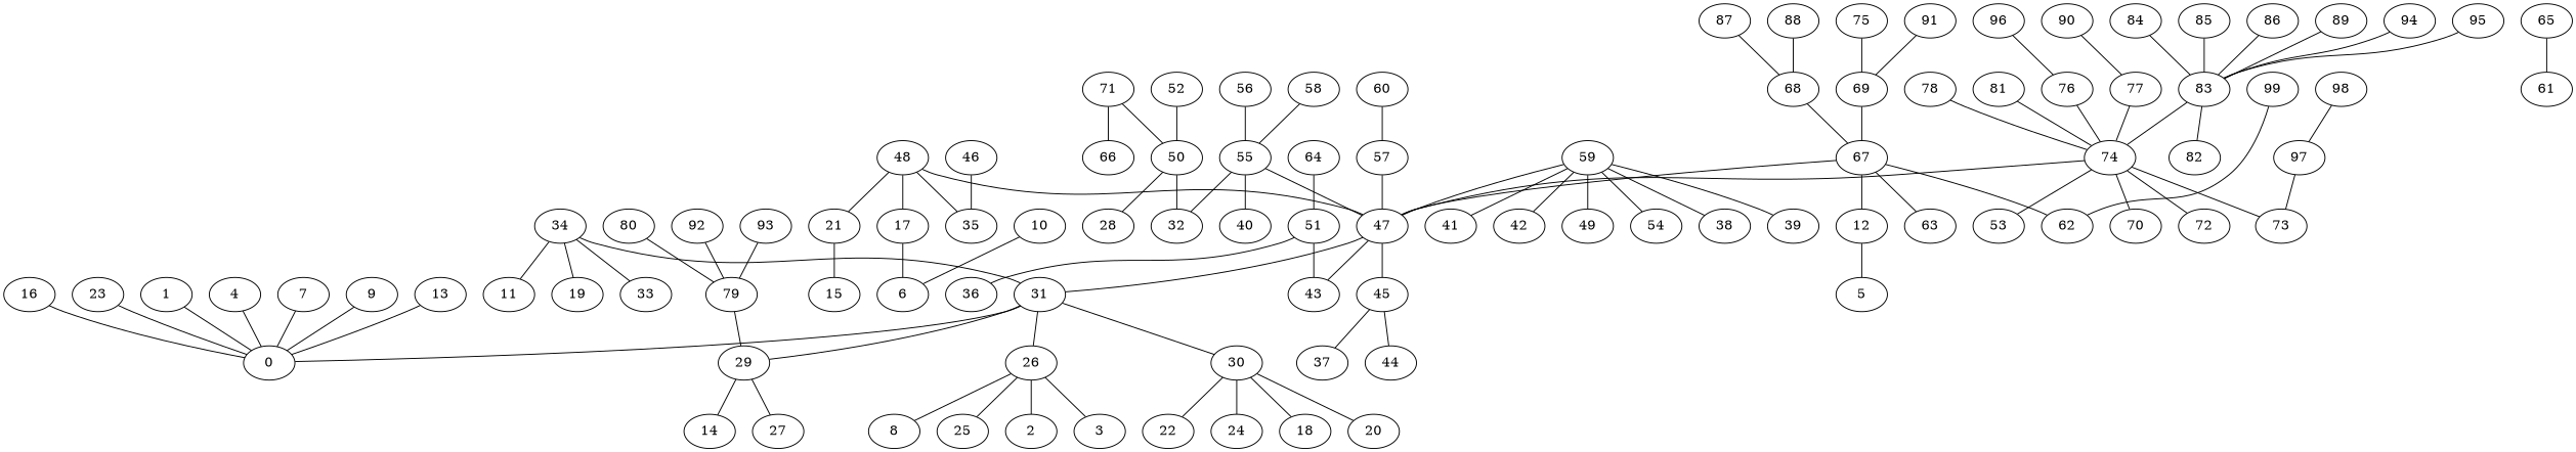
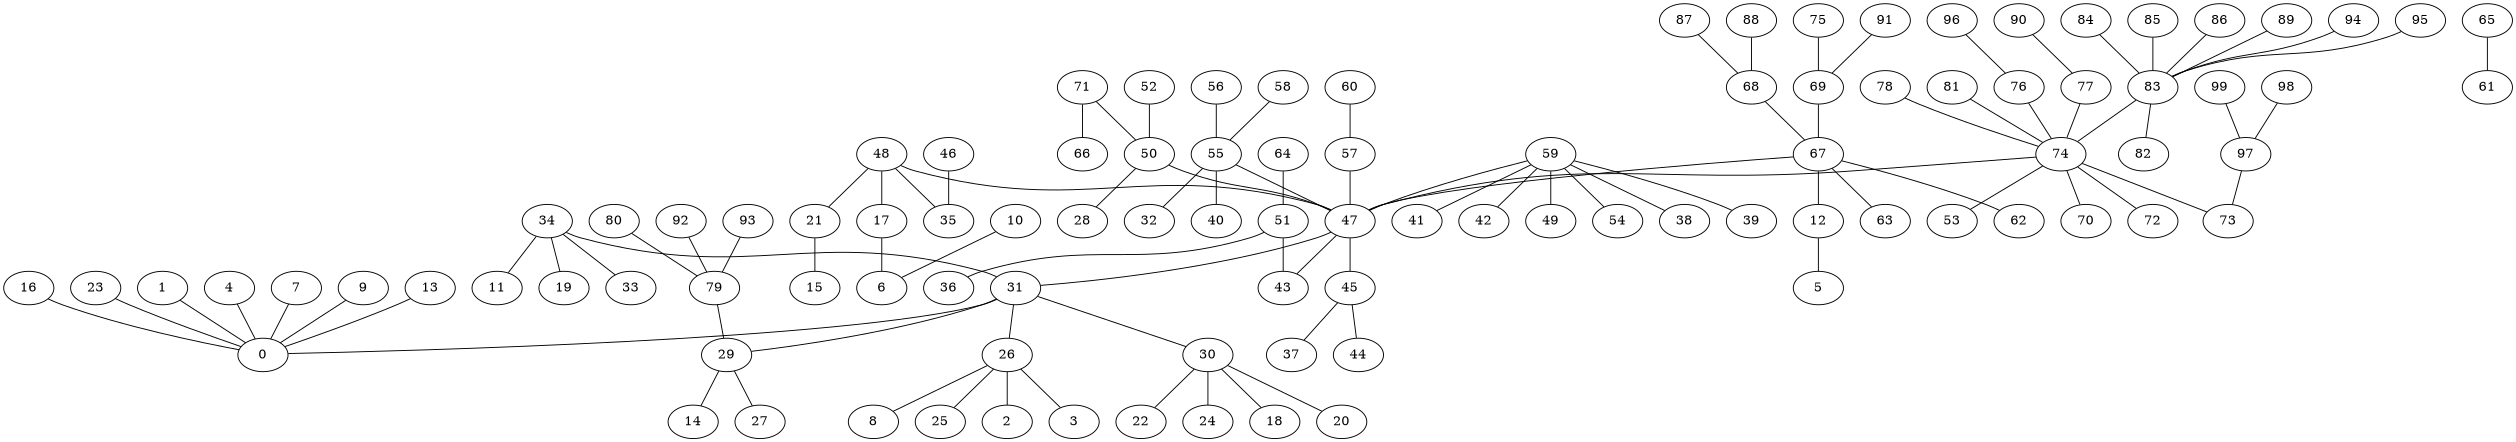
  graph {
    47
    31
    43
    45
    0
    26
    29
    30
    37
    44
    2
    3
    8
    25
    14
    27
    18
    20
    22
    24
    48
    17
    21
    35
    6
    15
    50
    28
    55
    32
    40
    57
    59
    38
    39
    41
    42
    49
    54
    67
    12
    62
    63
    5
    74
    53
    70
    72
    73
    76
    77
    78
    81
    83
    82
    68
    69
    60
    56
    58
    52
    71
    66
    51
    36
    79
    34
    11
    19
    33
    1
    4
    7
    9
    13
    16
    23
    80
    92
    93
    64
    46
    65
    61
    75
    91
    87
    88
    84
    85
    86
    89
    94
    95
    90
    96
    97
    98
    99
    10
    47 -- 31
    47 -- 43
    47 -- 45
    31 -- 0
    31 -- 26
    31 -- 29
    31 -- 30
    45 -- 37
    45 -- 44
    26 -- 2
    26 -- 3
    26 -- 8
    26 -- 25
    29 -- 14
    29 -- 27
    30 -- 18
    30 -- 20
    30 -- 22
    30 -- 24
    48 -- 47
    48 -- 17
    48 -- 21
    48 -- 35
    17 -- 6
    21 -- 15
-   50 -- 32
+   50 -- 47
    50 -- 28
    55 -- 47
    55 -- 32
    55 -- 40
    57 -- 47
    59 -- 47
    59 -- 38
    59 -- 39
    59 -- 41
    59 -- 42
    59 -- 49
    59 -- 54
    67 -- 47
    67 -- 12
    67 -- 62
    67 -- 63
    12 -- 5
    74 -- 47
    74 -- 53
    74 -- 70
    74 -- 72
    74 -- 73
    76 -- 74
    77 -- 74
    78 -- 74
    81 -- 74
    83 -- 74
    83 -- 82
    68 -- 67
    69 -- 67
    60 -- 57
    56 -- 55
    58 -- 55
    52 -- 50
    71 -- 50
    71 -- 66
    51 -- 43
    51 -- 36
    79 -- 29
    34 -- 31
    34 -- 11
    34 -- 19
    34 -- 33
    1 -- 0
    4 -- 0
    7 -- 0
    9 -- 0
    13 -- 0
    16 -- 0
    23 -- 0
    80 -- 79
    92 -- 79
    93 -- 79
    64 -- 51
    46 -- 35
    65 -- 61
    75 -- 69
    91 -- 69
    87 -- 68
    88 -- 68
    84 -- 83
    85 -- 83
    86 -- 83
    89 -- 83
    94 -- 83
    95 -- 83
    90 -- 77
    96 -- 76
    97 -- 73
    98 -- 97
-   99 -- 62
+   99 -- 97
    10 -- 6
  }
